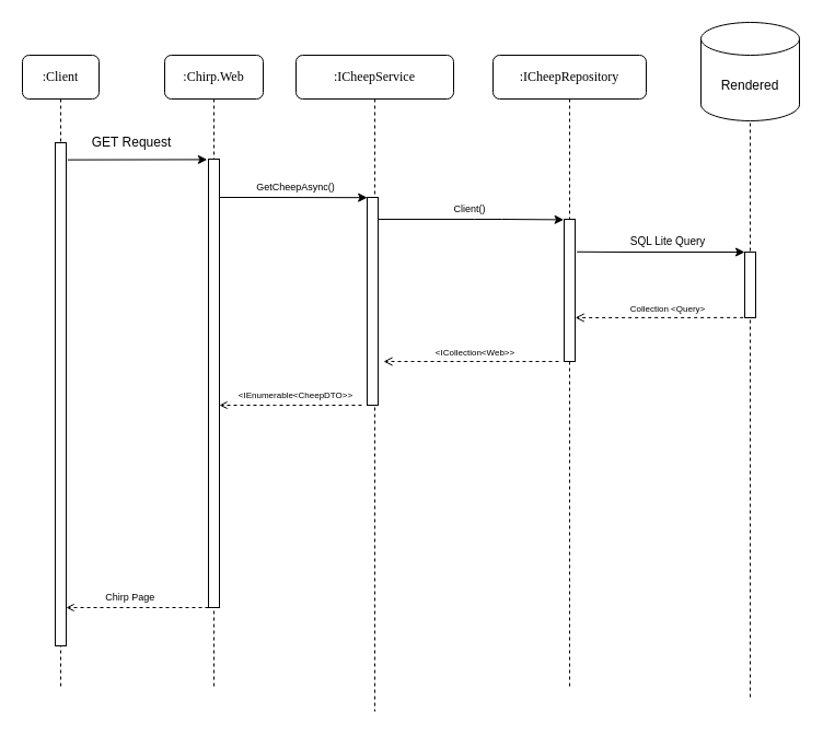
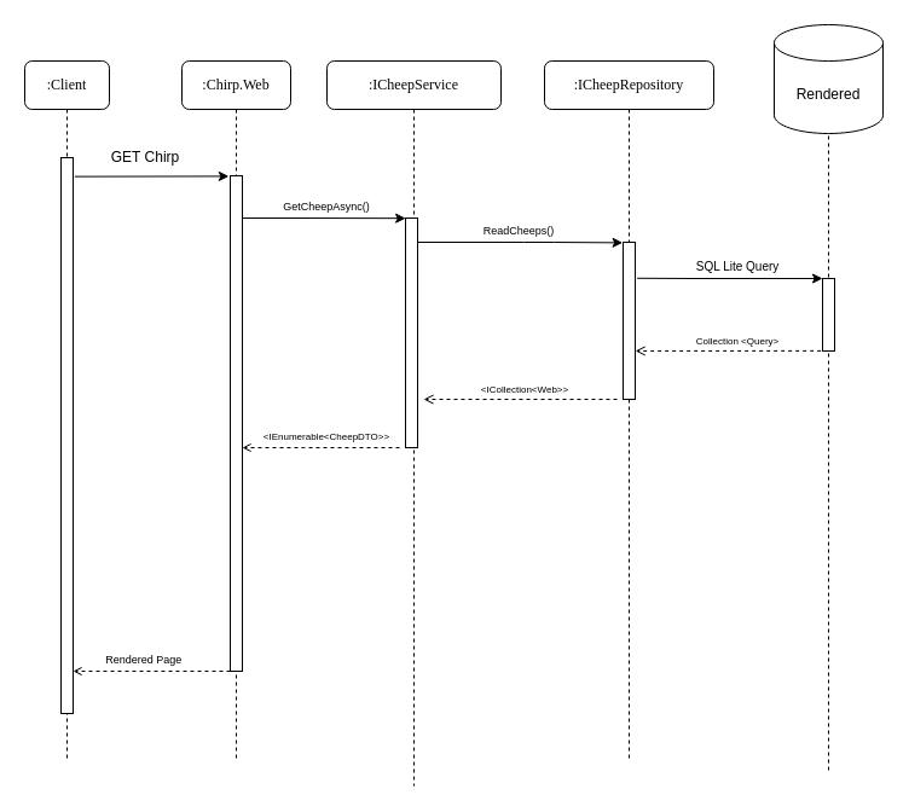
  <mxCell id="0" />
  <mxCell id="1" parent="0" />
  <mxCell id="2" value=":Chirp.Web" style="shape=umlLifeline;perimeter=lifelinePerimeter;whiteSpace=wrap;html=1;container=1;collapsible=0;recursiveResize=0;outlineConnect=0;rounded=1;shadow=0;comic=0;labelBackgroundColor=none;strokeWidth=1;fontFamily=Verdana;fontSize=12;align=center;" parent="1" vertex="1"><mxGeometry x="150" y="50" width="90" height="580" as="geometry" /></mxCell>
  <mxCell id="3" value="" style="html=1;points=[];perimeter=orthogonalPerimeter;rounded=0;shadow=0;comic=0;labelBackgroundColor=none;strokeWidth=1;fontFamily=Verdana;fontSize=12;align=center;" parent="2" vertex="1"><mxGeometry x="40" y="95" width="10" height="410" as="geometry" /></mxCell>
  <mxCell id="4" value=":ICheepService" style="shape=umlLifeline;perimeter=lifelinePerimeter;whiteSpace=wrap;html=1;container=1;collapsible=0;recursiveResize=0;outlineConnect=0;rounded=1;shadow=0;comic=0;labelBackgroundColor=none;strokeWidth=1;fontFamily=Verdana;fontSize=12;align=center;" parent="1" vertex="1"><mxGeometry x="270" y="50" width="144" height="600" as="geometry" /></mxCell>
  <mxCell id="5" value="" style="html=1;points=[];perimeter=orthogonalPerimeter;rounded=0;shadow=0;comic=0;labelBackgroundColor=none;strokeWidth=1;fontFamily=Verdana;fontSize=12;align=center;" parent="4" vertex="1"><mxGeometry x="65" y="130" width="10" height="190" as="geometry" /></mxCell>
  <mxCell id="6" value="&lt;font style=&quot;font-size: 9px;&quot;&gt;GetCheepAsync()&lt;/font&gt;" style="text;html=1;align=center;verticalAlign=middle;whiteSpace=wrap;rounded=0;" parent="4" vertex="1"><mxGeometry x="-40" y="110" width="80" height="20" as="geometry" /></mxCell>
  <mxCell id="7" value="" style="endArrow=classic;html=1;rounded=0;entryX=-0.04;entryY=0.003;entryDx=0;entryDy=0;entryPerimeter=0;" parent="4" target="23" edge="1"><mxGeometry width="50" height="50" relative="1" as="geometry"><mxPoint x="74.999" y="150.0" as="sourcePoint" /><mxPoint x="237.85" y="150" as="targetPoint" /><Array as="points"><mxPoint x="162.85" y="150" /><mxPoint x="187.85" y="150" /></Array></mxGeometry></mxCell>
  <mxCell id="8" value="" style="html=1;verticalAlign=bottom;endArrow=open;dashed=1;endSize=6;curved=0;rounded=0;" parent="4" edge="1"><mxGeometry relative="1" as="geometry"><mxPoint x="240" y="280" as="sourcePoint" /><mxPoint x="80" y="280" as="targetPoint" /><Array as="points" /></mxGeometry></mxCell>
  <mxCell id="9" value="" style="shape=umlLifeline;perimeter=lifelinePerimeter;whiteSpace=wrap;html=1;container=1;collapsible=0;recursiveResize=0;outlineConnect=0;rounded=1;shadow=0;comic=0;labelBackgroundColor=none;strokeWidth=1;fontFamily=Verdana;fontSize=12;align=center;" parent="1" vertex="1"><mxGeometry x="640" y="60" width="90" height="580" as="geometry" /></mxCell>
  <mxCell id="10" value="" style="html=1;points=[];perimeter=orthogonalPerimeter;rounded=0;shadow=0;comic=0;labelBackgroundColor=none;strokeWidth=1;fontFamily=Verdana;fontSize=12;align=center;" parent="9" vertex="1"><mxGeometry x="40" y="170" width="10" height="60" as="geometry" /></mxCell>
  <mxCell id="11" value="" style="html=1;verticalAlign=bottom;endArrow=open;dashed=1;endSize=6;curved=0;rounded=0;exitX=-0.264;exitY=0.303;exitDx=0;exitDy=0;exitPerimeter=0;entryX=1.013;entryY=0.692;entryDx=0;entryDy=0;entryPerimeter=0;" parent="9" target="23" edge="1"><mxGeometry relative="1" as="geometry"><mxPoint x="38.68" y="229.88" as="sourcePoint" /><mxPoint x="-120" y="230" as="targetPoint" /><Array as="points" /></mxGeometry></mxCell>
  <mxCell id="12" value="" style="endArrow=classic;html=1;rounded=0;exitX=1.163;exitY=0.229;exitDx=0;exitDy=0;exitPerimeter=0;" parent="9" source="23" edge="1"><mxGeometry width="50" height="50" relative="1" as="geometry"><mxPoint x="-135.5" y="170" as="sourcePoint" /><mxPoint x="40" y="170" as="targetPoint" /><Array as="points"><mxPoint x="-69.5" y="170" /></Array></mxGeometry></mxCell>
  <mxCell id="13" value="&lt;span style=&quot;background-color: rgb(255, 255, 255);&quot;&gt;Rendered&lt;/span&gt;" style="shape=cylinder3;whiteSpace=wrap;html=1;boundedLbl=1;backgroundOutline=1;size=15;" parent="9" vertex="1"><mxGeometry y="-40" width="90" height="90" as="geometry" /></mxCell>
  <mxCell id="14" value=":Client" style="shape=umlLifeline;perimeter=lifelinePerimeter;whiteSpace=wrap;html=1;container=1;collapsible=0;recursiveResize=0;outlineConnect=0;rounded=1;shadow=0;comic=0;labelBackgroundColor=none;strokeWidth=1;fontFamily=Verdana;fontSize=12;align=center;" parent="1" vertex="1"><mxGeometry x="20" y="50" width="70" height="580" as="geometry" /></mxCell>
  <mxCell id="15" value="" style="html=1;points=[];perimeter=orthogonalPerimeter;rounded=0;shadow=0;comic=0;labelBackgroundColor=none;strokeWidth=1;fontFamily=Verdana;fontSize=12;align=center;" parent="14" vertex="1"><mxGeometry x="30" y="80" width="10" height="460" as="geometry" /></mxCell>
  <mxCell id="16" value="" style="endArrow=classic;html=1;rounded=0;entryX=-0.116;entryY=0.001;entryDx=0;entryDy=0;entryPerimeter=0;exitX=1.134;exitY=0.034;exitDx=0;exitDy=0;exitPerimeter=0;" parent="1" source="15" target="3" edge="1"><mxGeometry width="50" height="50" relative="1" as="geometry"><mxPoint x="60" y="153" as="sourcePoint" /><mxPoint x="130" y="170" as="targetPoint" /></mxGeometry></mxCell>
- <mxCell id="17" value="GET Request" style="text;html=1;align=center;verticalAlign=middle;whiteSpace=wrap;rounded=0;" parent="1" vertex="1"><mxGeometry x="80" y="120" width="80" height="20" as="geometry" /></mxCell>
+ <mxCell id="17" value="GET Chirp" style="text;html=1;align=center;verticalAlign=middle;whiteSpace=wrap;rounded=0;" parent="1" vertex="1"><mxGeometry x="80" y="120" width="80" height="20" as="geometry" /></mxCell>
  <mxCell id="18" value="" style="endArrow=classic;html=1;rounded=0;entryX=0.013;entryY=0.001;entryDx=0;entryDy=0;entryPerimeter=0;" parent="1" target="5" edge="1"><mxGeometry width="50" height="50" relative="1" as="geometry"><mxPoint x="200" y="180" as="sourcePoint" /><mxPoint x="330" y="180" as="targetPoint" /><Array as="points"><mxPoint x="241.5" y="180" /></Array></mxGeometry></mxCell>
  <mxCell id="19" value="" style="html=1;verticalAlign=bottom;endArrow=open;dashed=1;endSize=5;curved=0;rounded=0;" parent="1" edge="1"><mxGeometry x="-1" y="-376" relative="1" as="geometry"><mxPoint x="330" y="370" as="sourcePoint" /><mxPoint x="200" y="370" as="targetPoint" /><Array as="points"><mxPoint x="250.97" y="370" /></Array><mxPoint x="345" y="226" as="offset" /></mxGeometry></mxCell>
  <mxCell id="20" value="&lt;font size=&quot;1&quot;&gt;SQL Lite Query&lt;/font&gt;" style="text;html=1;align=center;verticalAlign=middle;whiteSpace=wrap;rounded=0;" parent="1" vertex="1"><mxGeometry x="570" y="210" width="80" height="20" as="geometry" /></mxCell>
- <mxCell id="21" value="&lt;font style=&quot;font-size: 9px;&quot;&gt;Client()&lt;/font&gt;" style="text;html=1;align=center;verticalAlign=middle;whiteSpace=wrap;rounded=0;" parent="1" vertex="1"><mxGeometry x="404" y="180" width="50" height="20" as="geometry" /></mxCell>
+ <mxCell id="21" value="&lt;font style=&quot;font-size: 9px;&quot;&gt;ReadCheeps()&lt;/font&gt;" style="text;html=1;align=center;verticalAlign=middle;whiteSpace=wrap;rounded=0;" parent="1" vertex="1"><mxGeometry x="404" y="180" width="50" height="20" as="geometry" /></mxCell>
  <mxCell id="22" value=":ICheepRepository" style="shape=umlLifeline;perimeter=lifelinePerimeter;whiteSpace=wrap;html=1;container=1;collapsible=0;recursiveResize=0;outlineConnect=0;rounded=1;shadow=0;comic=0;labelBackgroundColor=none;strokeWidth=1;fontFamily=Verdana;fontSize=12;align=center;" parent="1" vertex="1"><mxGeometry x="450" y="50" width="140" height="580" as="geometry" /></mxCell>
  <mxCell id="23" value="" style="html=1;points=[];perimeter=orthogonalPerimeter;rounded=0;shadow=0;comic=0;labelBackgroundColor=none;strokeWidth=1;fontFamily=Verdana;fontSize=12;align=center;" parent="22" vertex="1"><mxGeometry x="65" y="150" width="10" height="130" as="geometry" /></mxCell>
  <mxCell id="24" value="&lt;font style=&quot;font-size: 8px;&quot;&gt;&amp;lt;IEnumerable&amp;lt;CheepDTO&amp;gt;&amp;gt;&lt;/font&gt;" style="text;html=1;align=center;verticalAlign=middle;whiteSpace=wrap;rounded=0;" parent="1" vertex="1"><mxGeometry x="250" y="350" width="40" height="20" as="geometry" /></mxCell>
  <mxCell id="25" value="" style="html=1;verticalAlign=bottom;endArrow=open;dashed=1;endSize=5;curved=0;rounded=0;" parent="1" edge="1"><mxGeometry x="-1" y="-454" relative="1" as="geometry"><mxPoint x="190" y="555" as="sourcePoint" /><mxPoint x="60" y="555" as="targetPoint" /><mxPoint x="440" y="344" as="offset" /></mxGeometry></mxCell>
  <mxCell id="26" value="&lt;span style=&quot;text-wrap: nowrap;&quot;&gt;&lt;font style=&quot;font-size: 8px;&quot;&gt;&amp;lt;ICollection&amp;lt;Web&amp;gt;&amp;gt;&lt;/font&gt;&lt;/span&gt;" style="text;html=1;align=center;verticalAlign=middle;whiteSpace=wrap;rounded=0;" parent="1" vertex="1"><mxGeometry x="414" y="320" width="40" as="geometry" /></mxCell>
  <mxCell id="27" value="&lt;span style=&quot;font-size: 8px; text-wrap: nowrap;&quot;&gt;Collection &amp;lt;Query&amp;gt;&lt;/span&gt;" style="text;html=1;align=center;verticalAlign=middle;whiteSpace=wrap;rounded=0;" parent="1" vertex="1"><mxGeometry x="590" y="280" width="40" as="geometry" /></mxCell>
- <mxCell id="28" value="&lt;font style=&quot;font-size: 9px;&quot;&gt;Chirp Page&amp;nbsp;&lt;/font&gt;" style="text;html=1;align=center;verticalAlign=middle;whiteSpace=wrap;rounded=0;" parent="1" vertex="1"><mxGeometry x="45" y="535" width="150" height="20" as="geometry" /></mxCell>
+ <mxCell id="28" value="&lt;font style=&quot;font-size: 9px;&quot;&gt;Rendered Page&amp;nbsp;&lt;/font&gt;" style="text;html=1;align=center;verticalAlign=middle;whiteSpace=wrap;rounded=0;" parent="1" vertex="1"><mxGeometry x="45" y="535" width="150" height="20" as="geometry" /></mxCell>
